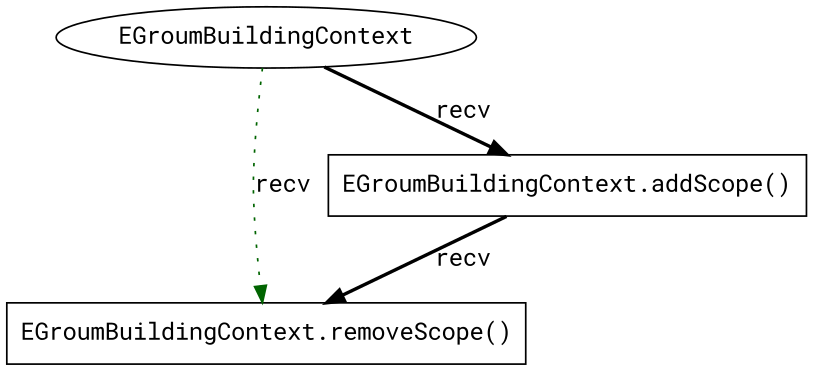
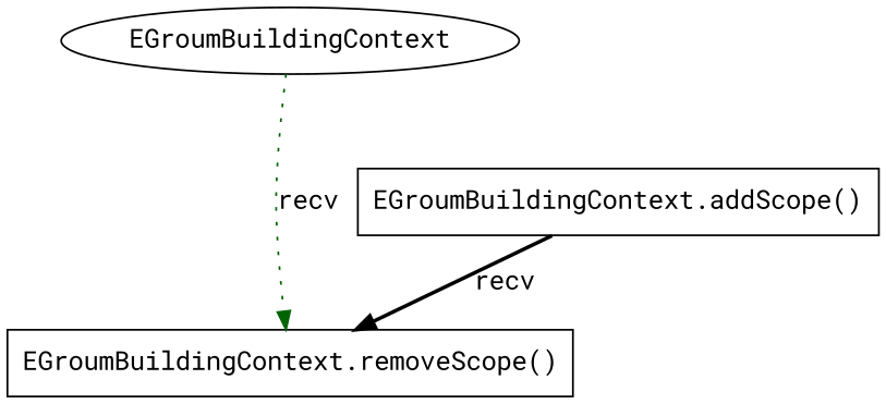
  digraph {
    fontname="Roboto Mono"
    node [fontname="Roboto Mono" shape=box]
    edge [color=black fontname="Roboto Mono" style=bold]
    n1 [label="EGroumBuildingContext.removeScope()"]
    n2 [label=EGroumBuildingContext shape=ellipse]
    n3 [label="EGroumBuildingContext.addScope()"]
    n2 -> n1 [color=darkgreen label=recv style=dotted]
-   n2 -> n3 [label=recv]
    n3 -> n1 [label=recv]
  }
